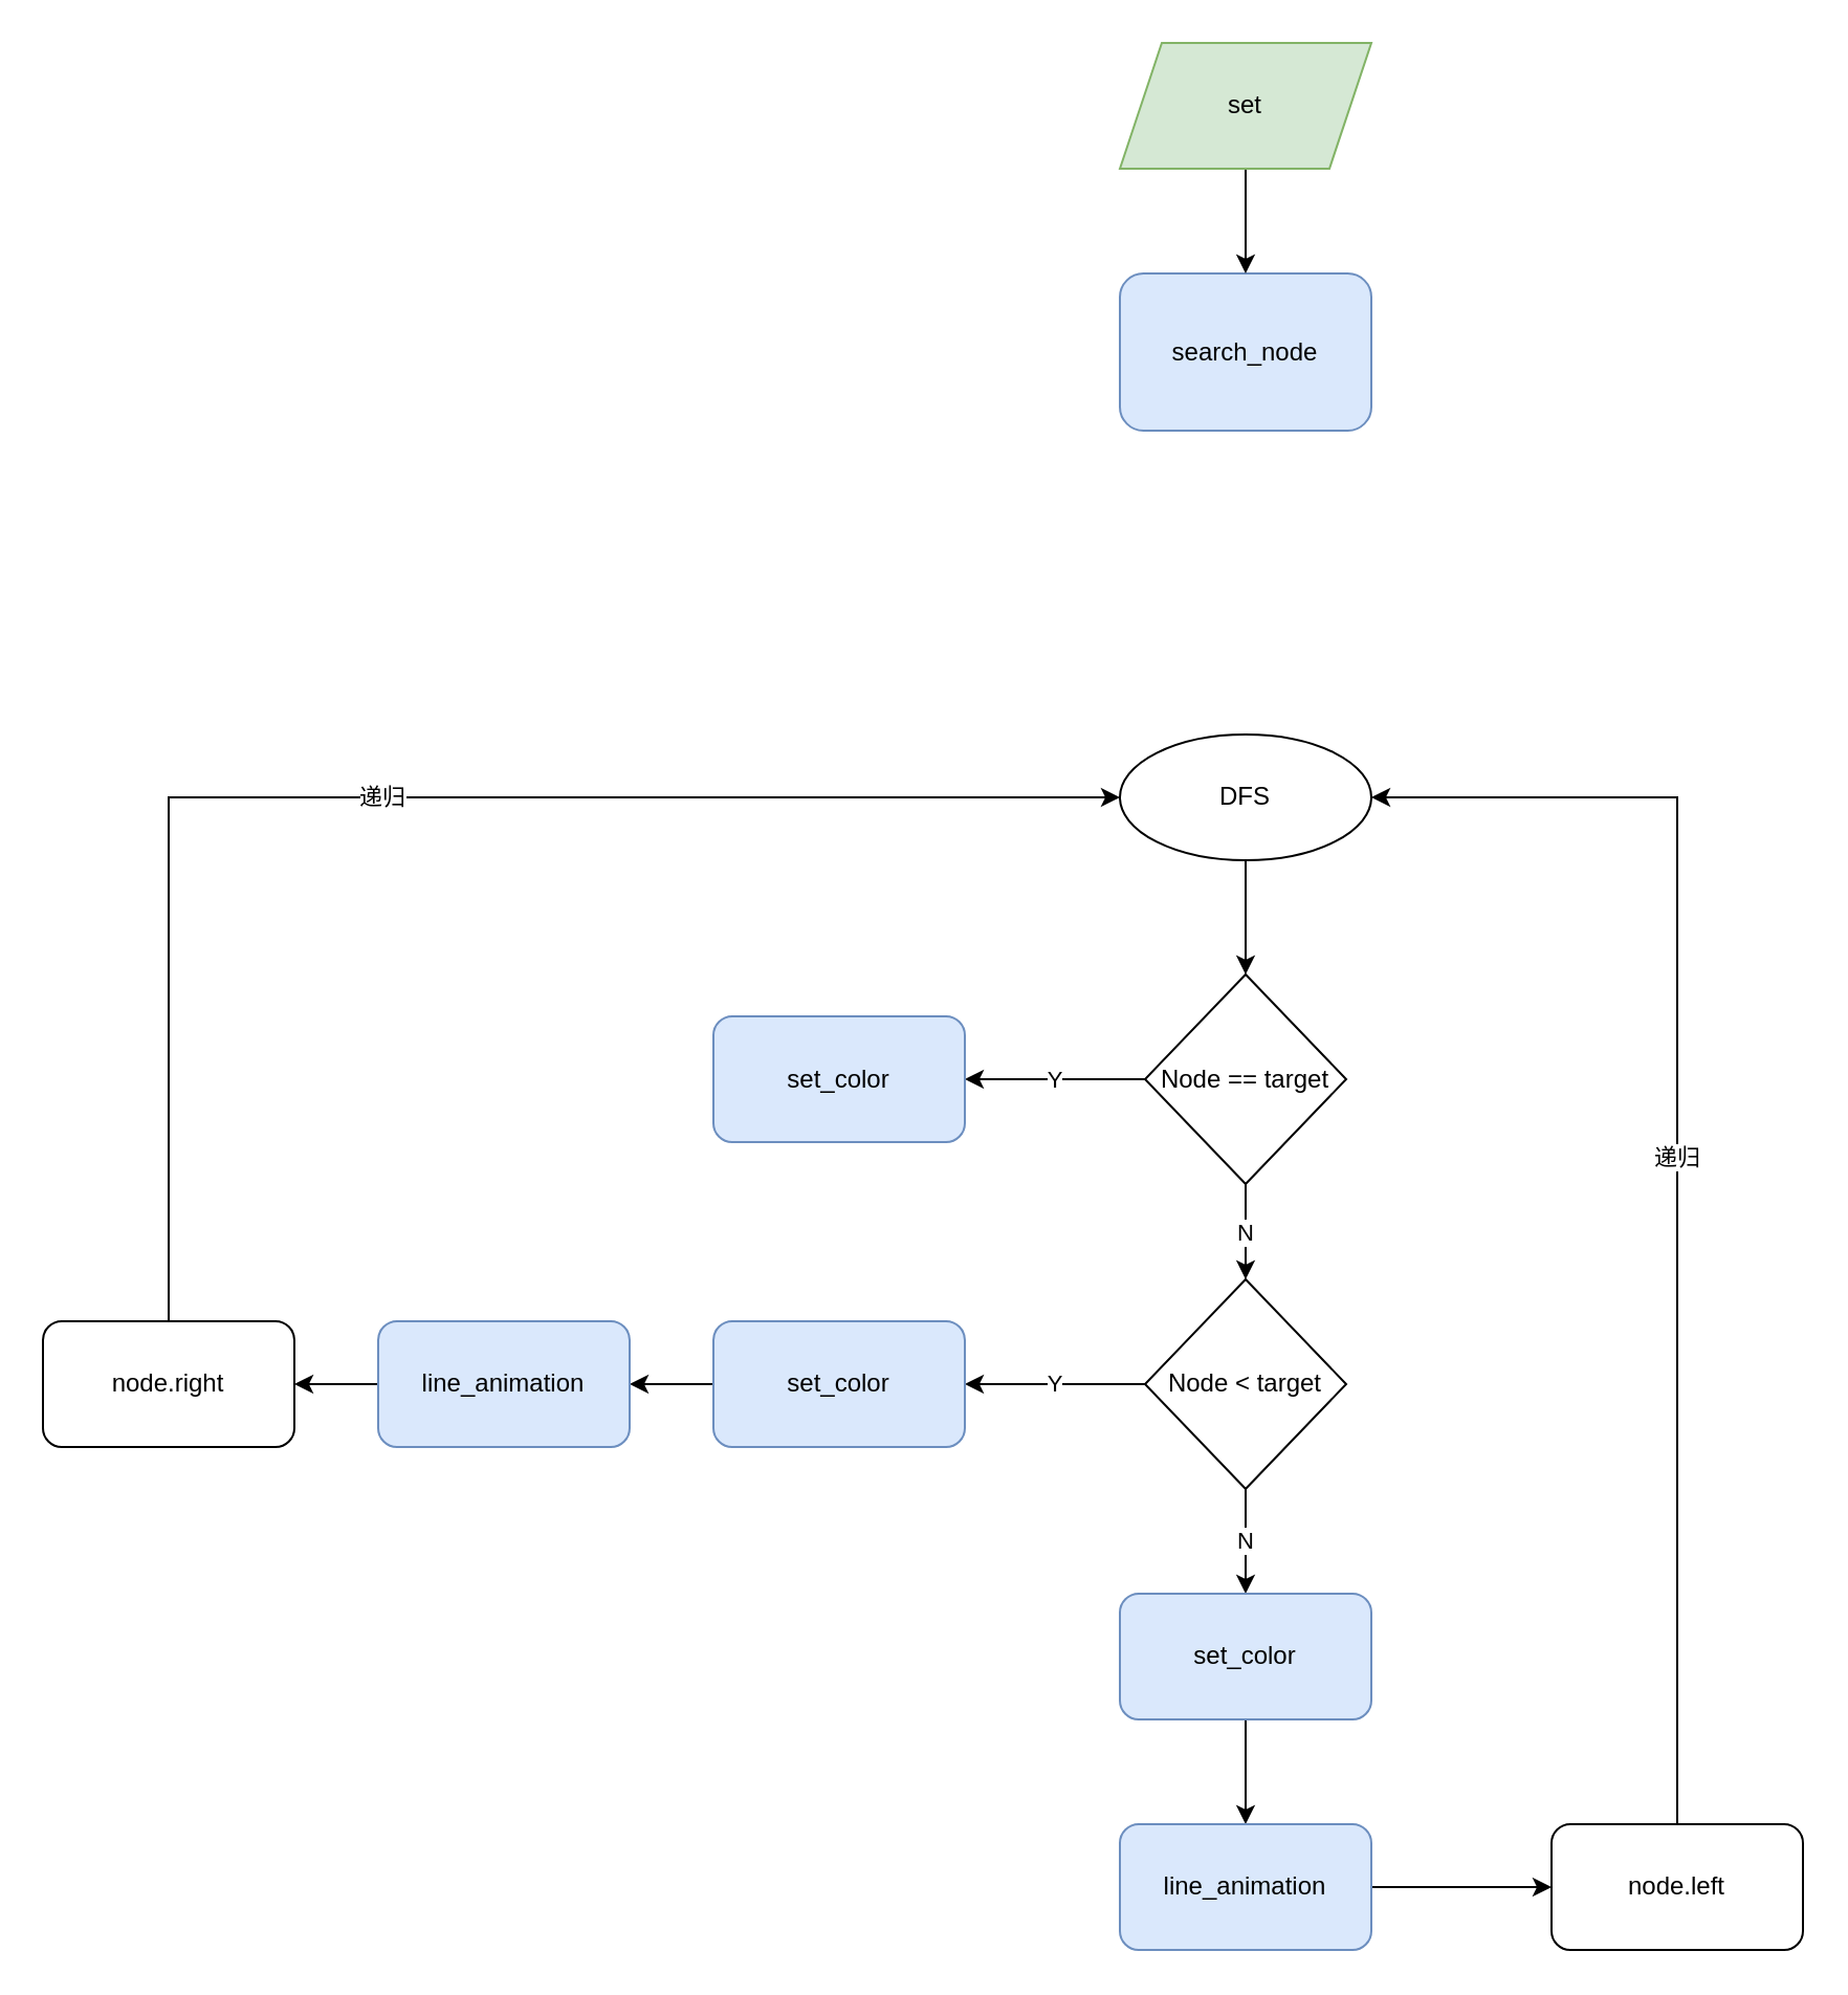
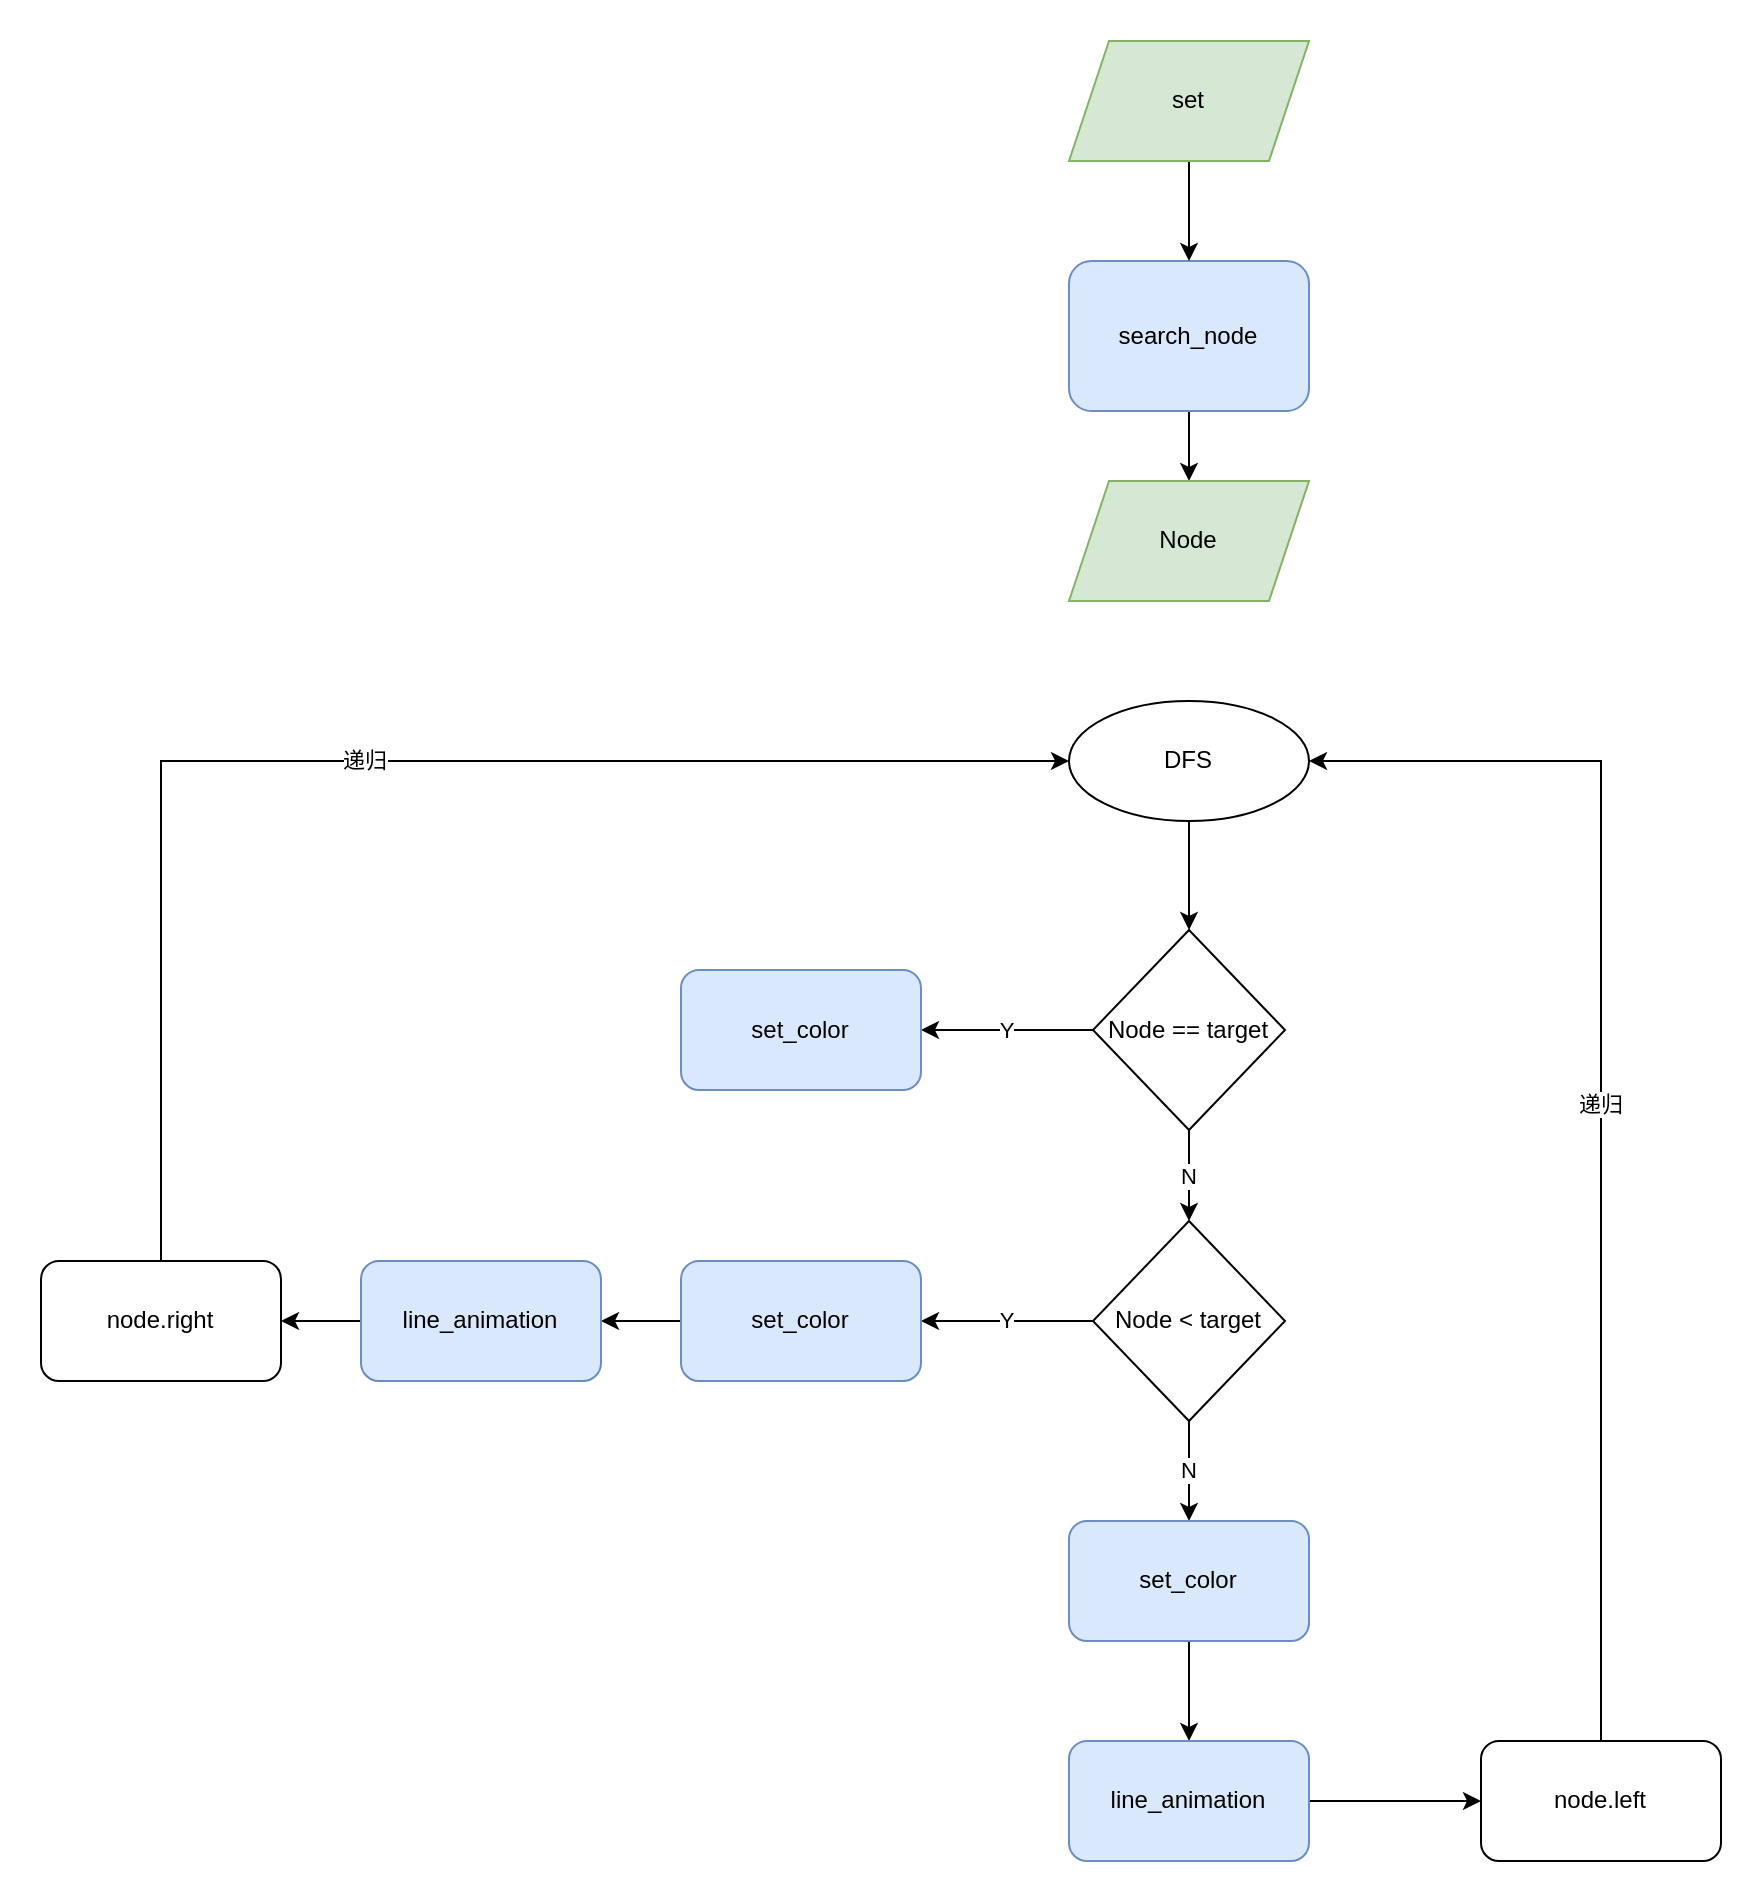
  <mxCell id="0" />
  <mxCell id="1" parent="0" />
+ <mxCell id="2" value="" style="edgeStyle=orthogonalEdgeStyle;rounded=0;orthogonalLoop=1;jettySize=auto;html=1;" edge="1" parent="1" source="3" target="6"><mxGeometry relative="1" as="geometry" /></mxCell>
  <mxCell id="3" value="search_node" style="rounded=1;whiteSpace=wrap;html=1;fillColor=#dae8fc;strokeColor=#6c8ebf;" vertex="1" parent="1"><mxGeometry x="534" y="130" width="120" height="75" as="geometry" /></mxCell>
  <mxCell id="4" value="" style="edgeStyle=orthogonalEdgeStyle;rounded=0;orthogonalLoop=1;jettySize=auto;html=1;" edge="1" parent="1" source="5" target="3"><mxGeometry relative="1" as="geometry" /></mxCell>
  <mxCell id="5" value="set" style="shape=parallelogram;perimeter=parallelogramPerimeter;whiteSpace=wrap;html=1;fixedSize=1;fillColor=#d5e8d4;strokeColor=#82b366;" vertex="1" parent="1"><mxGeometry x="534" y="20" width="120" height="60" as="geometry" /></mxCell>
+ <mxCell id="6" value="Node" style="shape=parallelogram;perimeter=parallelogramPerimeter;whiteSpace=wrap;html=1;fixedSize=1;fillColor=#d5e8d4;strokeColor=#82b366;" vertex="1" parent="1"><mxGeometry x="534" y="240" width="120" height="60" as="geometry" /></mxCell>
  <mxCell id="7" value="" style="edgeStyle=orthogonalEdgeStyle;rounded=0;orthogonalLoop=1;jettySize=auto;html=1;" edge="1" parent="1" source="8" target="11"><mxGeometry relative="1" as="geometry" /></mxCell>
  <mxCell id="8" value="DFS" style="ellipse;whiteSpace=wrap;html=1;" vertex="1" parent="1"><mxGeometry x="534" y="350" width="120" height="60" as="geometry" /></mxCell>
  <mxCell id="9" value="N" style="edgeStyle=orthogonalEdgeStyle;rounded=0;orthogonalLoop=1;jettySize=auto;html=1;" edge="1" parent="1" source="11" target="14"><mxGeometry relative="1" as="geometry" /></mxCell>
  <mxCell id="10" value="Y" style="edgeStyle=orthogonalEdgeStyle;rounded=0;orthogonalLoop=1;jettySize=auto;html=1;" edge="1" parent="1" source="11" target="15"><mxGeometry relative="1" as="geometry" /></mxCell>
  <mxCell id="11" value="Node == target" style="rhombus;whiteSpace=wrap;html=1;" vertex="1" parent="1"><mxGeometry x="546" y="464.5" width="96" height="100" as="geometry" /></mxCell>
  <mxCell id="12" value="Y" style="edgeStyle=orthogonalEdgeStyle;rounded=0;orthogonalLoop=1;jettySize=auto;html=1;" edge="1" parent="1" source="14" target="17"><mxGeometry relative="1" as="geometry" /></mxCell>
  <mxCell id="13" value="N" style="edgeStyle=orthogonalEdgeStyle;rounded=0;orthogonalLoop=1;jettySize=auto;html=1;" edge="1" parent="1" source="14" target="23"><mxGeometry relative="1" as="geometry" /></mxCell>
  <mxCell id="14" value="Node &amp;lt; target" style="rhombus;whiteSpace=wrap;html=1;" vertex="1" parent="1"><mxGeometry x="546" y="610" width="96" height="100" as="geometry" /></mxCell>
  <mxCell id="15" value="set_color" style="rounded=1;whiteSpace=wrap;html=1;fillColor=#dae8fc;strokeColor=#6c8ebf;" vertex="1" parent="1"><mxGeometry x="340" y="484.5" width="120" height="60" as="geometry" /></mxCell>
  <mxCell id="16" value="" style="edgeStyle=orthogonalEdgeStyle;rounded=0;orthogonalLoop=1;jettySize=auto;html=1;" edge="1" parent="1" source="17" target="19"><mxGeometry relative="1" as="geometry" /></mxCell>
  <mxCell id="17" value="set_color" style="rounded=1;whiteSpace=wrap;html=1;fillColor=#dae8fc;strokeColor=#6c8ebf;" vertex="1" parent="1"><mxGeometry x="340" y="630" width="120" height="60" as="geometry" /></mxCell>
  <mxCell id="18" value="" style="edgeStyle=orthogonalEdgeStyle;rounded=0;orthogonalLoop=1;jettySize=auto;html=1;" edge="1" parent="1" source="19" target="21"><mxGeometry relative="1" as="geometry" /></mxCell>
  <mxCell id="19" value="line_animation" style="rounded=1;whiteSpace=wrap;html=1;fillColor=#dae8fc;strokeColor=#6c8ebf;" vertex="1" parent="1"><mxGeometry y="630" width="120" height="60" as="geometry" x="180" /></mxCell>
  <mxCell id="20" value="递归" style="edgeStyle=orthogonalEdgeStyle;rounded=0;orthogonalLoop=1;jettySize=auto;html=1;entryX=0;entryY=0.5;entryDx=0;entryDy=0;" edge="1" parent="1" source="21" target="8"><mxGeometry relative="1" as="geometry"><Array as="points"><mxPoint x="80" y="380" /></Array></mxGeometry></mxCell>
  <mxCell id="21" value="node.right" style="rounded=1;whiteSpace=wrap;html=1;" vertex="1" parent="1"><mxGeometry x="20" y="630" width="120" height="60" as="geometry" /></mxCell>
  <mxCell id="22" value="" style="edgeStyle=orthogonalEdgeStyle;rounded=0;orthogonalLoop=1;jettySize=auto;html=1;" edge="1" parent="1" source="23" target="25"><mxGeometry relative="1" as="geometry" /></mxCell>
  <mxCell id="23" value="set_color" style="rounded=1;whiteSpace=wrap;html=1;fillColor=#dae8fc;strokeColor=#6c8ebf;" vertex="1" parent="1"><mxGeometry x="534" y="760" width="120" height="60" as="geometry" /></mxCell>
  <mxCell id="24" value="" style="edgeStyle=orthogonalEdgeStyle;rounded=0;orthogonalLoop=1;jettySize=auto;html=1;" edge="1" parent="1" source="25" target="27"><mxGeometry relative="1" as="geometry" /></mxCell>
  <mxCell id="25" value="line_animation" style="rounded=1;whiteSpace=wrap;html=1;fillColor=#dae8fc;strokeColor=#6c8ebf;" vertex="1" parent="1"><mxGeometry x="534" y="870" width="120" height="60" as="geometry" /></mxCell>
  <mxCell id="26" value="递归" style="edgeStyle=orthogonalEdgeStyle;rounded=0;orthogonalLoop=1;jettySize=auto;html=1;entryX=1;entryY=0.5;entryDx=0;entryDy=0;" edge="1" parent="1" source="27" target="8"><mxGeometry relative="1" as="geometry"><Array as="points"><mxPoint x="800" y="380" /></Array></mxGeometry></mxCell>
  <mxCell id="27" value="node.left" style="rounded=1;whiteSpace=wrap;html=1;" vertex="1" parent="1"><mxGeometry x="740" y="870" width="120" height="60" as="geometry" /></mxCell>
